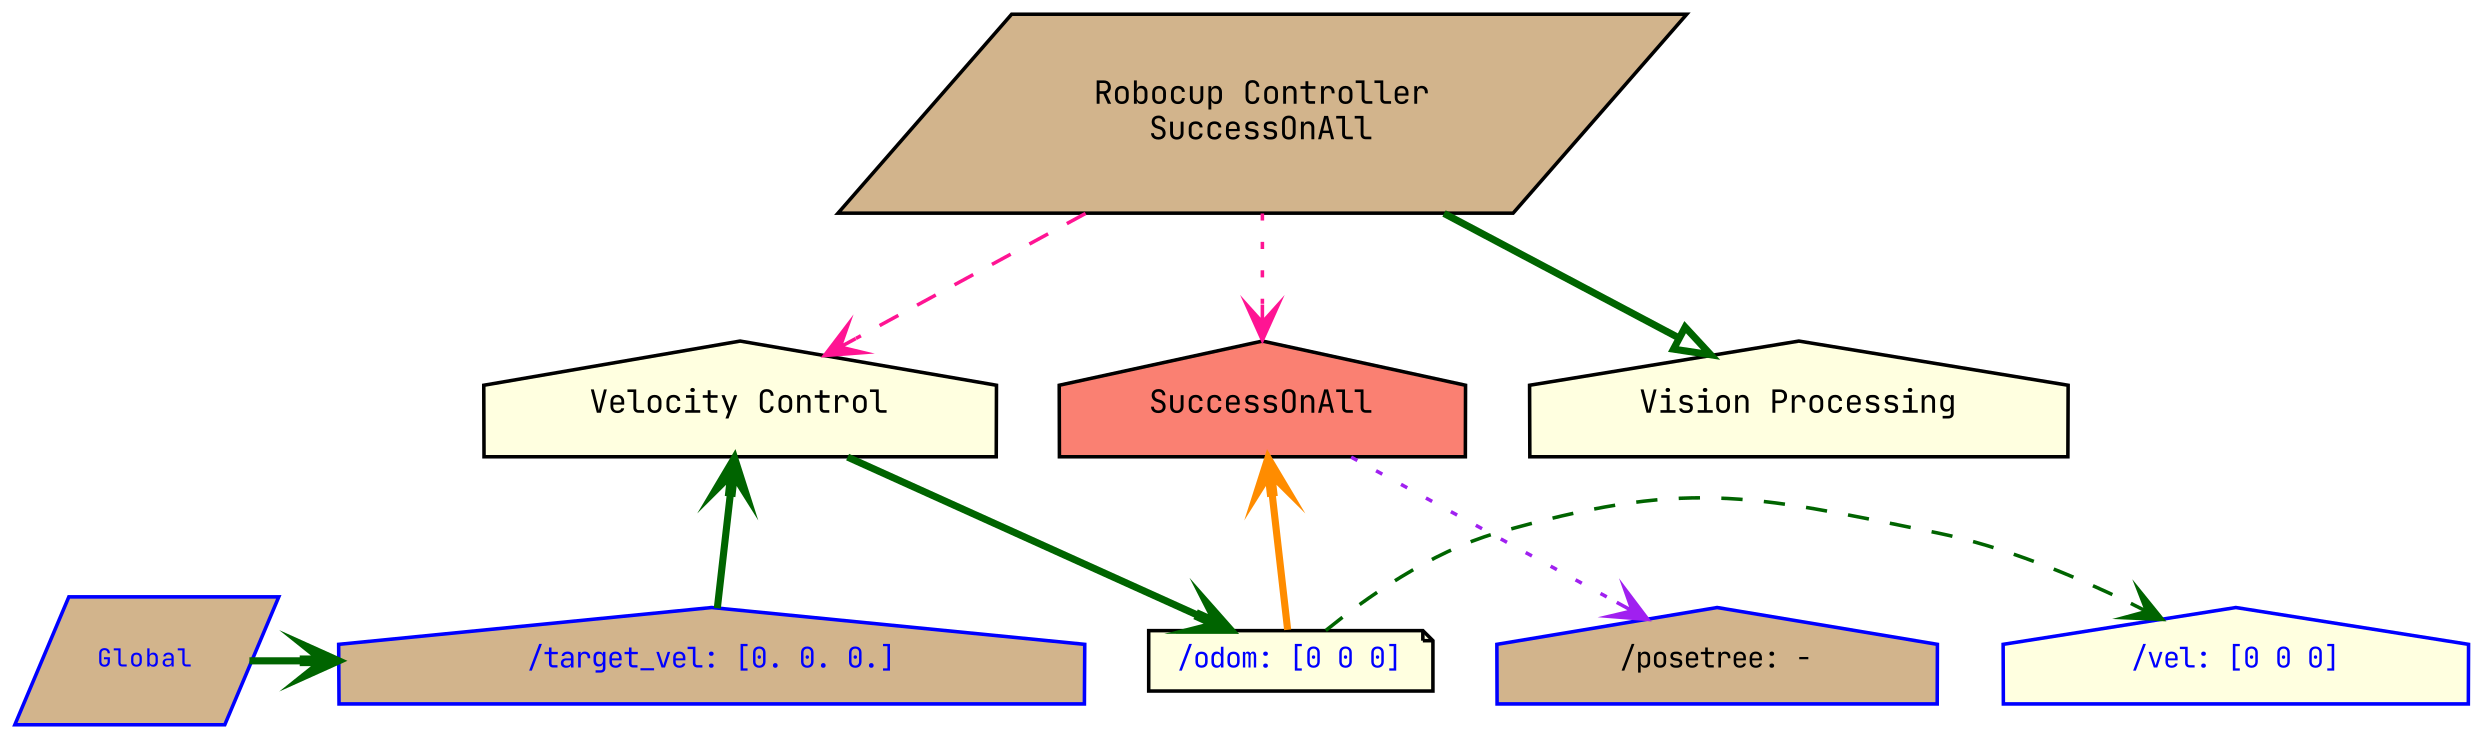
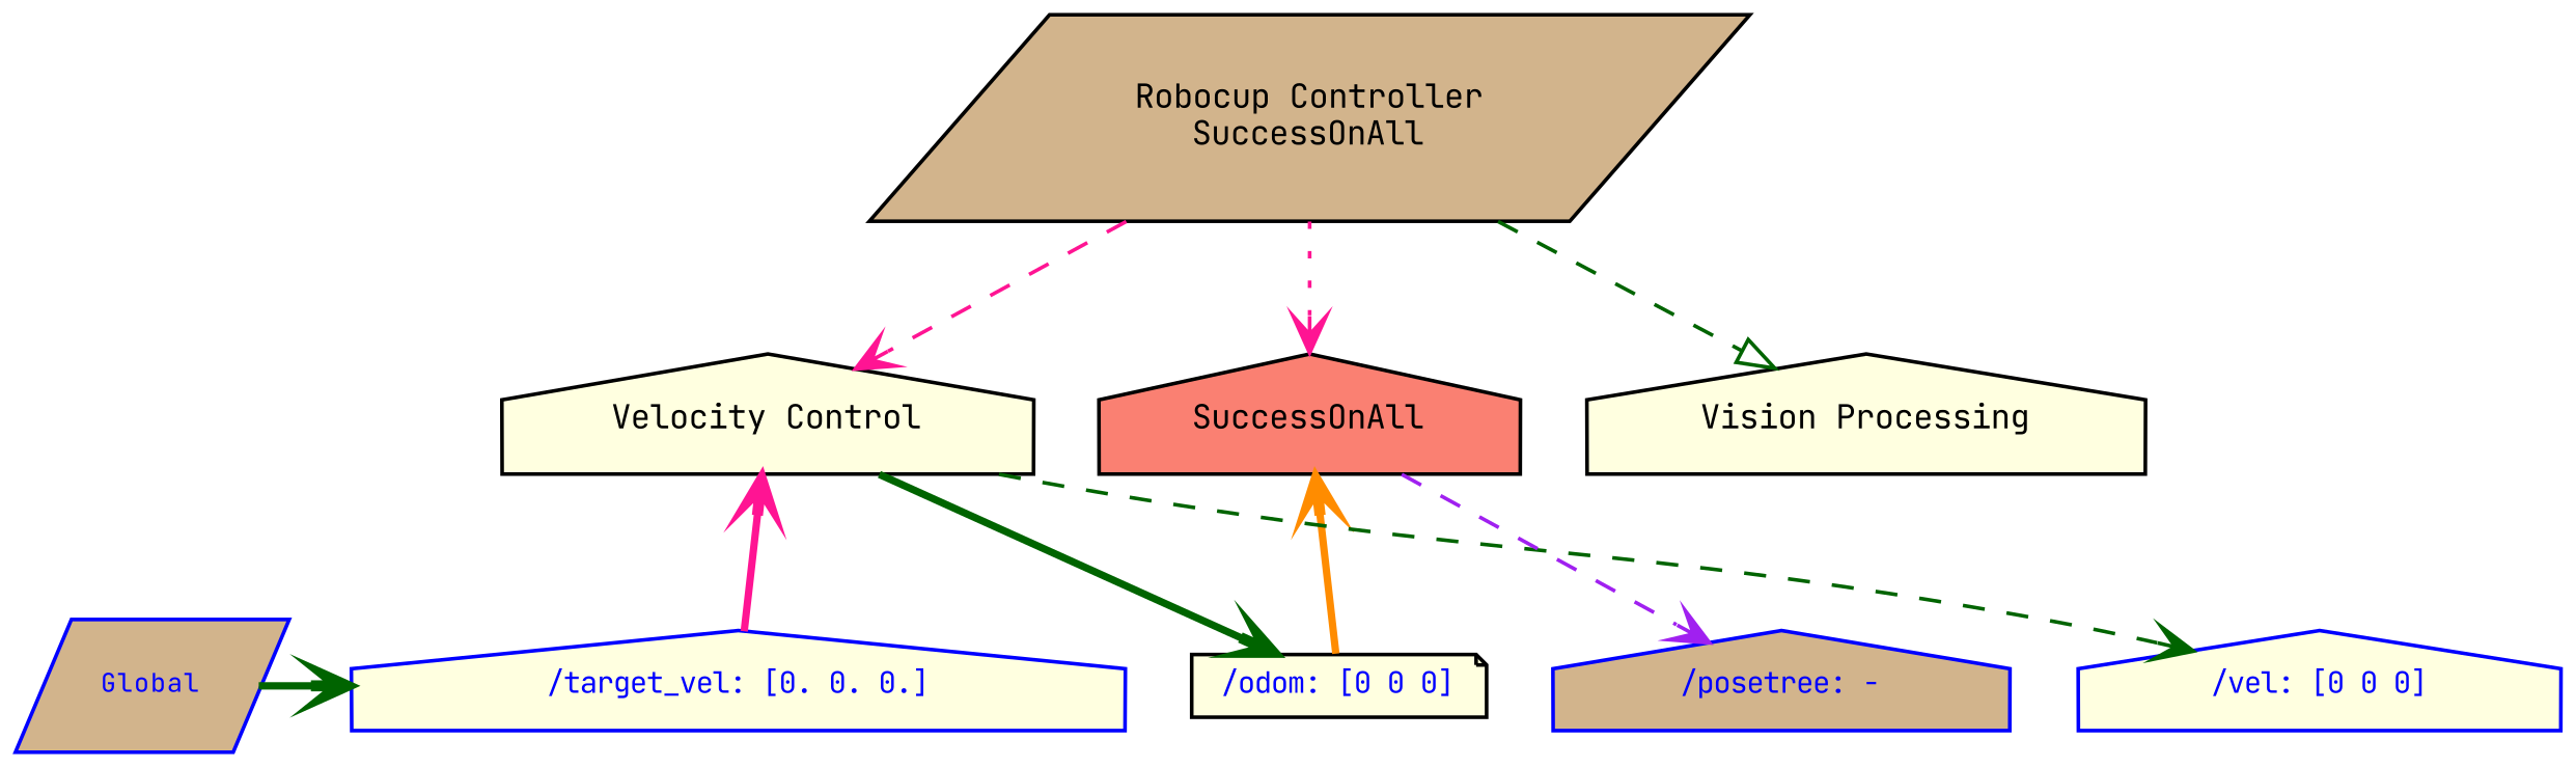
  digraph {
    fontname="JetBrains Mono"
    ordering=out
    node [fillcolor=lightyellow fontcolor=blue fontname="JetBrains Mono" fontsize=8 shape=house style=filled]
    edge [arrowhead=vee color=darkgreen constraint=false fontname="JetBrains Mono" style=bold weight=0]
-   n1 [color=blue fillcolor=tan fixedsize=false fontcolor=black height=0 label="/posetree: -" width=0]
-   n2 [color=blue fillcolor=tan fixedsize=false height=0 label="/target_vel: [0. 0. 0.]" width=0]
+   n1 [color=blue fillcolor=tan fixedsize=false height=0 label="/posetree: -" width=0]
+   n2 [color=blue fixedsize=false height=0 label="/target_vel: [0. 0. 0.]" width=0]
    n3 [color=blue fillcolor=tan fontsize=7 label=Global shape=parallelogram]
    n4 [color=black fixedsize=false height=0 label="/odom: [0 0 0]" shape=note width=0]
    n5 [color=blue fixedsize=false height=0 label="/vel: [0 0 0]" width=0]
    n6 [fontcolor=black fontsize=9 label="Velocity Control"]
    n7 [fillcolor=salmon fontcolor=black fontsize=9 label=SuccessOnAll]
    n8 [fillcolor=tan fontcolor=black fontsize=9 label="Robocup Controller\nSuccessOnAll" shape=parallelogram]
    n9 [fontcolor=black fontsize=9 label="Vision Processing"]
    subgraph sub_1 {
      label=Blackboard
      rank=sink
      n1
      n2
      n3
      n4
      n5
    }
-   n2 -> n6
+   n2 -> n6 [color=deeppink]
    n3 -> n2
    n4 -> n7 [color=darkorange]
    n6 -> n4
-   n4 -> n5 [style=dashed]
-   n7 -> n1 [color=purple style=dotted]
+   n6 -> n5 [style=dashed]
+   n7 -> n1 [color=purple style=dashed]
    n8 -> n6 [color=deeppink style=dashed constraint="" weight=""]
    n8 -> n7 [color=deeppink style=dotted constraint="" weight=""]
-   n8 -> n9 [arrowhead=onormal constraint="" weight=""]
+   n8 -> n9 [arrowhead=onormal style=dashed constraint="" weight=""]
  }
